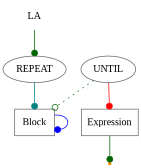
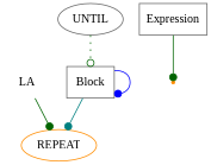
  digraph {
    fontname="Liberation Serif"
    node [color=gray40 fontname="Liberation Serif" shape=oval]
    edge [arrowhead=dot color=darkgreen fontname="Liberation Serif" style=solid]
    n1 [color=darkorange label=LA shape=plaintext]
-   n2 [label=REPEAT]
+   n2 [color=darkorange label=REPEAT]
    n3 [label=Block shape=box]
    n4 [label=UNTIL]
    n5 [label=Expression shape=box]
    end [color=darkorange shape=point]
    n1 -> n2
-   n2 -> n3 [color=teal]
+   n3 -> n2 [color=teal]
    n3 -> n3 [color=blue]
    n4 -> n3 [arrowhead=odot style=dotted]
-   n4 -> n5 [color=red]
    n5 -> end
  }
